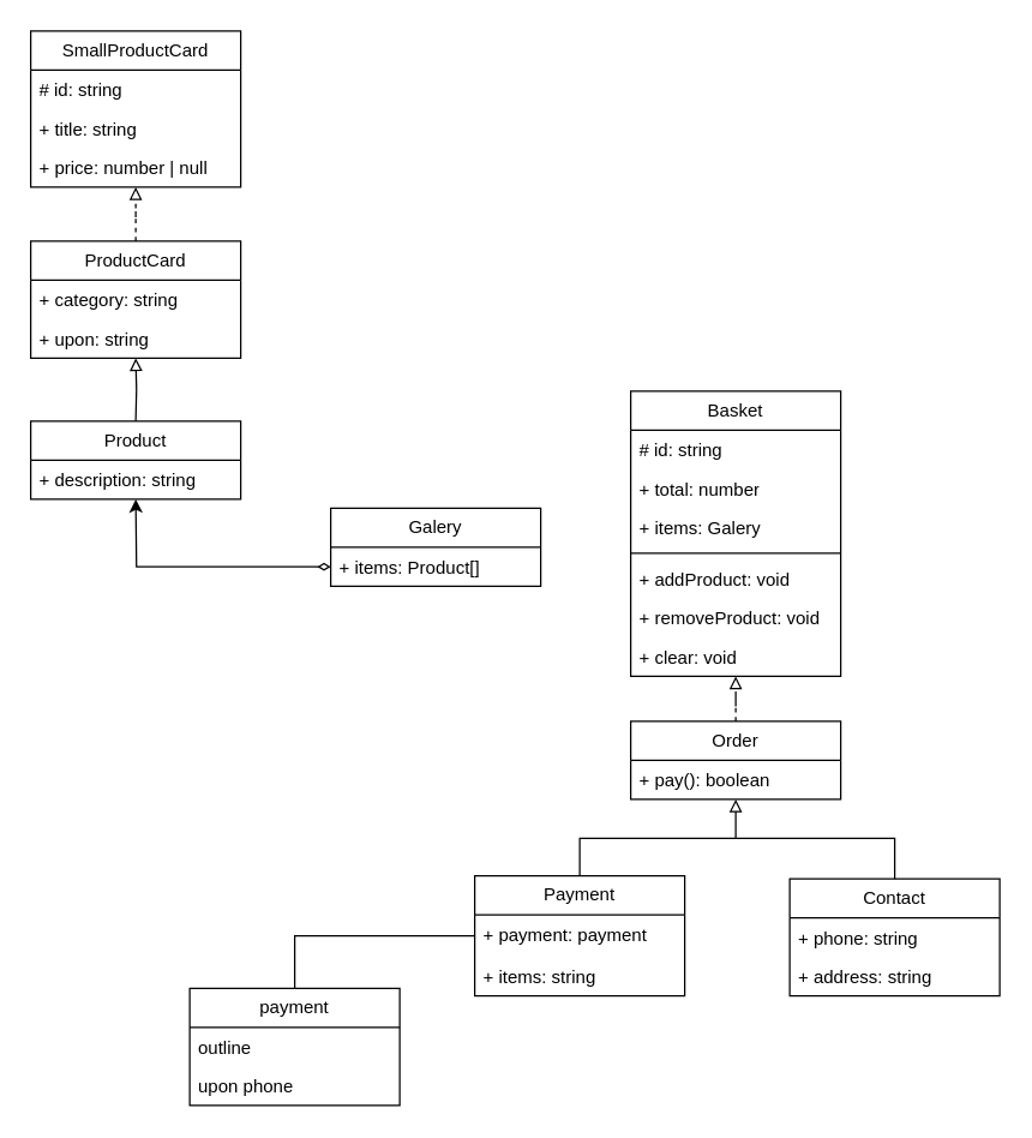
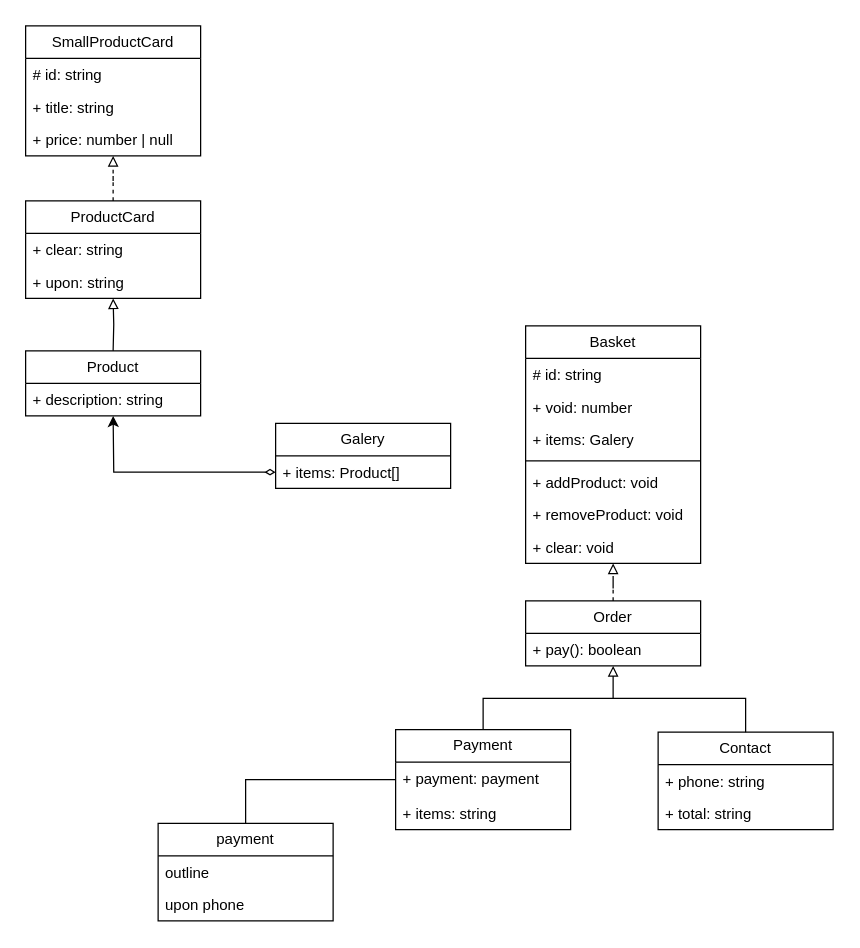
  <mxCell id="0" />
  <mxCell id="1" parent="0" />
  <mxCell id="2" style="edgeStyle=orthogonalEdgeStyle;rounded=0;orthogonalLoop=1;jettySize=auto;html=1;exitX=0.5;exitY=0;exitDx=0;exitDy=0;endArrow=block;endFill=0;" edge="1" parent="1" target="14"><mxGeometry relative="1" as="geometry"><mxPoint x="90" y="280" as="sourcePoint" /></mxGeometry></mxCell>
  <mxCell id="3" value="payment" style="swimlane;fontStyle=0;childLayout=stackLayout;horizontal=1;startSize=26;fillColor=none;horizontalStack=0;resizeParent=1;resizeParentMax=0;resizeLast=0;collapsible=1;marginBottom=0;whiteSpace=wrap;html=1;" vertex="1" parent="1"><mxGeometry x="126" y="658" width="140" height="78" as="geometry" /></mxCell>
  <mxCell id="4" value="outline" style="text;strokeColor=none;fillColor=none;align=left;verticalAlign=top;spacingLeft=4;spacingRight=4;overflow=hidden;rotatable=0;points=[[0,0.5],[1,0.5]];portConstraint=eastwest;whiteSpace=wrap;html=1;" vertex="1" parent="3"><mxGeometry y="26" width="140" height="26" as="geometry" /></mxCell>
  <mxCell id="5" value="upon phone" style="text;strokeColor=none;fillColor=none;align=left;verticalAlign=top;spacingLeft=4;spacingRight=4;overflow=hidden;rotatable=0;points=[[0,0.5],[1,0.5]];portConstraint=eastwest;whiteSpace=wrap;html=1;" vertex="1" parent="3"><mxGeometry y="52" width="140" height="26" as="geometry" /></mxCell>
  <mxCell id="6" value="" style="edgeStyle=orthogonalEdgeStyle;rounded=0;orthogonalLoop=1;jettySize=auto;html=1;entryX=0.5;entryY=0;entryDx=0;entryDy=0;endArrow=none;endFill=0;" edge="1" parent="1" source="37" target="3"><mxGeometry relative="1" as="geometry" /></mxCell>
  <mxCell id="7" value="Galery" style="swimlane;fontStyle=0;childLayout=stackLayout;horizontal=1;startSize=26;fillColor=none;horizontalStack=0;resizeParent=1;resizeParentMax=0;resizeLast=0;collapsible=1;marginBottom=0;whiteSpace=wrap;html=1;" vertex="1" parent="1"><mxGeometry x="220" y="338" width="140" height="52" as="geometry" /></mxCell>
  <mxCell id="8" value="+ items: Product[]" style="text;strokeColor=none;fillColor=none;align=left;verticalAlign=top;spacingLeft=4;spacingRight=4;overflow=hidden;rotatable=0;points=[[0,0.5],[1,0.5]];portConstraint=eastwest;whiteSpace=wrap;html=1;" vertex="1" parent="7"><mxGeometry y="26" width="140" height="26" as="geometry" /></mxCell>
  <mxCell id="9" value="SmallProductCard" style="swimlane;fontStyle=0;childLayout=stackLayout;horizontal=1;startSize=26;fillColor=none;horizontalStack=0;resizeParent=1;resizeParentMax=0;resizeLast=0;collapsible=1;marginBottom=0;whiteSpace=wrap;html=1;" vertex="1" parent="1"><mxGeometry x="20" y="20" width="140" height="104" as="geometry" /></mxCell>
  <mxCell id="10" value="# id: string" style="text;strokeColor=none;fillColor=none;align=left;verticalAlign=top;spacingLeft=4;spacingRight=4;overflow=hidden;rotatable=0;points=[[0,0.5],[1,0.5]];portConstraint=eastwest;whiteSpace=wrap;html=1;" vertex="1" parent="9"><mxGeometry y="26" width="140" height="26" as="geometry" /></mxCell>
  <mxCell id="11" value="+ title: string" style="text;strokeColor=none;fillColor=none;align=left;verticalAlign=top;spacingLeft=4;spacingRight=4;overflow=hidden;rotatable=0;points=[[0,0.5],[1,0.5]];portConstraint=eastwest;whiteSpace=wrap;html=1;" vertex="1" parent="9"><mxGeometry y="52" width="140" height="26" as="geometry" /></mxCell>
  <mxCell id="12" value="+ price: number | null" style="text;strokeColor=none;fillColor=none;align=left;verticalAlign=top;spacingLeft=4;spacingRight=4;overflow=hidden;rotatable=0;points=[[0,0.5],[1,0.5]];portConstraint=eastwest;whiteSpace=wrap;html=1;" vertex="1" parent="9"><mxGeometry y="78" width="140" height="26" as="geometry" /></mxCell>
  <mxCell id="13" style="edgeStyle=orthogonalEdgeStyle;rounded=0;orthogonalLoop=1;jettySize=auto;html=1;exitX=0.5;exitY=0;exitDx=0;exitDy=0;endArrow=block;endFill=0;dashed=1;" edge="1" parent="1" source="14" target="9"><mxGeometry relative="1" as="geometry" /></mxCell>
  <mxCell id="14" value="ProductCard" style="swimlane;fontStyle=0;childLayout=stackLayout;horizontal=1;startSize=26;fillColor=none;horizontalStack=0;resizeParent=1;resizeParentMax=0;resizeLast=0;collapsible=1;marginBottom=0;whiteSpace=wrap;html=1;" vertex="1" parent="1"><mxGeometry x="20" y="160" width="140" height="78" as="geometry" /></mxCell>
- <mxCell id="15" value="+ category: string" style="text;strokeColor=none;fillColor=none;align=left;verticalAlign=top;spacingLeft=4;spacingRight=4;overflow=hidden;rotatable=0;points=[[0,0.5],[1,0.5]];portConstraint=eastwest;whiteSpace=wrap;html=1;" vertex="1" parent="14"><mxGeometry y="26" width="140" height="26" as="geometry" /></mxCell>
+ <mxCell id="15" value="+ clear: string" style="text;strokeColor=none;fillColor=none;align=left;verticalAlign=top;spacingLeft=4;spacingRight=4;overflow=hidden;rotatable=0;points=[[0,0.5],[1,0.5]];portConstraint=eastwest;whiteSpace=wrap;html=1;" vertex="1" parent="14"><mxGeometry y="26" width="140" height="26" as="geometry" /></mxCell>
  <mxCell id="16" value="+ upon: string&amp;nbsp;" style="text;strokeColor=none;fillColor=none;align=left;verticalAlign=top;spacingLeft=4;spacingRight=4;overflow=hidden;rotatable=0;points=[[0,0.5],[1,0.5]];portConstraint=eastwest;whiteSpace=wrap;html=1;" vertex="1" parent="14"><mxGeometry y="52" width="140" height="26" as="geometry" /></mxCell>
  <mxCell id="17" style="edgeStyle=orthogonalEdgeStyle;rounded=0;orthogonalLoop=1;jettySize=auto;html=1;exitX=0;exitY=0.5;exitDx=0;exitDy=0;startArrow=diamondThin;startFill=0;" edge="1" parent="1" source="8"><mxGeometry relative="1" as="geometry"><mxPoint x="90" y="332" as="targetPoint" /></mxGeometry></mxCell>
  <mxCell id="18" value="Product" style="swimlane;fontStyle=0;childLayout=stackLayout;horizontal=1;startSize=26;fillColor=none;horizontalStack=0;resizeParent=1;resizeParentMax=0;resizeLast=0;collapsible=1;marginBottom=0;whiteSpace=wrap;html=1;" vertex="1" parent="1"><mxGeometry x="20" y="280" width="140" height="52" as="geometry" /></mxCell>
  <mxCell id="19" value="+ description: string" style="text;strokeColor=none;fillColor=none;align=left;verticalAlign=top;spacingLeft=4;spacingRight=4;overflow=hidden;rotatable=0;points=[[0,0.5],[1,0.5]];portConstraint=eastwest;whiteSpace=wrap;html=1;" vertex="1" parent="18"><mxGeometry y="26" width="140" height="26" as="geometry" /></mxCell>
  <mxCell id="20" value="Basket" style="swimlane;fontStyle=0;childLayout=stackLayout;horizontal=1;startSize=26;fillColor=none;horizontalStack=0;resizeParent=1;resizeParentMax=0;resizeLast=0;collapsible=1;marginBottom=0;whiteSpace=wrap;html=1;" vertex="1" parent="1"><mxGeometry x="420" y="260" width="140" height="190" as="geometry" /></mxCell>
  <mxCell id="21" value="# id: string" style="text;strokeColor=none;fillColor=none;align=left;verticalAlign=top;spacingLeft=4;spacingRight=4;overflow=hidden;rotatable=0;points=[[0,0.5],[1,0.5]];portConstraint=eastwest;whiteSpace=wrap;html=1;" vertex="1" parent="20"><mxGeometry y="26" width="140" height="26" as="geometry" /></mxCell>
- <mxCell id="22" value="+ total: number" style="text;strokeColor=none;fillColor=none;align=left;verticalAlign=top;spacingLeft=4;spacingRight=4;overflow=hidden;rotatable=0;points=[[0,0.5],[1,0.5]];portConstraint=eastwest;whiteSpace=wrap;html=1;" vertex="1" parent="20"><mxGeometry y="52" width="140" height="26" as="geometry" /></mxCell>
+ <mxCell id="22" value="+ void: number" style="text;strokeColor=none;fillColor=none;align=left;verticalAlign=top;spacingLeft=4;spacingRight=4;overflow=hidden;rotatable=0;points=[[0,0.5],[1,0.5]];portConstraint=eastwest;whiteSpace=wrap;html=1;" vertex="1" parent="20"><mxGeometry y="52" width="140" height="26" as="geometry" /></mxCell>
  <mxCell id="23" value="+ items: Galery" style="text;strokeColor=none;fillColor=none;align=left;verticalAlign=top;spacingLeft=4;spacingRight=4;overflow=hidden;rotatable=0;points=[[0,0.5],[1,0.5]];portConstraint=eastwest;whiteSpace=wrap;html=1;" vertex="1" parent="20"><mxGeometry y="78" width="140" height="26" as="geometry" /></mxCell>
  <mxCell id="24" value="" style="line;strokeWidth=1;fillColor=none;align=left;verticalAlign=middle;spacingTop=-1;spacingLeft=3;spacingRight=3;rotatable=0;labelPosition=right;points=[];portConstraint=eastwest;strokeColor=inherit;" vertex="1" parent="20"><mxGeometry y="104" width="140" height="8" as="geometry" /></mxCell>
  <mxCell id="25" value="+ addProduct: void" style="text;strokeColor=none;fillColor=none;align=left;verticalAlign=top;spacingLeft=4;spacingRight=4;overflow=hidden;rotatable=0;points=[[0,0.5],[1,0.5]];portConstraint=eastwest;whiteSpace=wrap;html=1;" vertex="1" parent="20"><mxGeometry y="112" width="140" height="26" as="geometry" /></mxCell>
  <mxCell id="26" value="+ removeProduct: void" style="text;strokeColor=none;fillColor=none;align=left;verticalAlign=top;spacingLeft=4;spacingRight=4;overflow=hidden;rotatable=0;points=[[0,0.5],[1,0.5]];portConstraint=eastwest;whiteSpace=wrap;html=1;" vertex="1" parent="20"><mxGeometry y="138" width="140" height="26" as="geometry" /></mxCell>
  <mxCell id="27" value="+ clear: void" style="text;strokeColor=none;fillColor=none;align=left;verticalAlign=top;spacingLeft=4;spacingRight=4;overflow=hidden;rotatable=0;points=[[0,0.5],[1,0.5]];portConstraint=eastwest;whiteSpace=wrap;html=1;" vertex="1" parent="20"><mxGeometry y="164" width="140" height="26" as="geometry" /></mxCell>
  <mxCell id="28" style="edgeStyle=orthogonalEdgeStyle;rounded=0;orthogonalLoop=1;jettySize=auto;html=1;exitX=0.5;exitY=0;exitDx=0;exitDy=0;endArrow=block;endFill=0;startArrow=none;startFill=0;dashed=1;" edge="1" parent="1" source="30" target="20"><mxGeometry relative="1" as="geometry" /></mxCell>
  <mxCell id="29" style="edgeStyle=orthogonalEdgeStyle;rounded=0;orthogonalLoop=1;jettySize=auto;html=1;endArrow=none;endFill=0;startArrow=block;startFill=0;" edge="1" parent="1" source="30"><mxGeometry relative="1" as="geometry"><mxPoint x="490" y="558" as="targetPoint" /></mxGeometry></mxCell>
  <mxCell id="30" value="Order" style="swimlane;fontStyle=0;childLayout=stackLayout;horizontal=1;startSize=26;fillColor=none;horizontalStack=0;resizeParent=1;resizeParentMax=0;resizeLast=0;collapsible=1;marginBottom=0;whiteSpace=wrap;html=1;" vertex="1" parent="1"><mxGeometry x="420" y="480" width="140" height="52" as="geometry" /></mxCell>
  <mxCell id="31" value="+ pay(): boolean" style="text;strokeColor=none;fillColor=none;align=left;verticalAlign=top;spacingLeft=4;spacingRight=4;overflow=hidden;rotatable=0;points=[[0,0.5],[1,0.5]];portConstraint=eastwest;whiteSpace=wrap;html=1;" vertex="1" parent="30"><mxGeometry y="26" width="140" height="26" as="geometry" /></mxCell>
  <mxCell id="32" value="Contact" style="swimlane;fontStyle=0;childLayout=stackLayout;horizontal=1;startSize=26;fillColor=none;horizontalStack=0;resizeParent=1;resizeParentMax=0;resizeLast=0;collapsible=1;marginBottom=0;whiteSpace=wrap;html=1;" vertex="1" parent="1"><mxGeometry x="526" y="585" width="140" height="78" as="geometry" /></mxCell>
  <mxCell id="33" value="+ phone: string" style="text;align=left;verticalAlign=top;spacingLeft=4;spacingRight=4;overflow=hidden;rotatable=0;points=[[0,0.5],[1,0.5]];portConstraint=eastwest;rounded=0;shadow=0;html=0;" parent="32" vertex="1"><mxGeometry y="26" width="140" height="26" as="geometry" /></mxCell>
- <mxCell id="34" value="+ address: string" style="text;align=left;verticalAlign=top;spacingLeft=4;spacingRight=4;overflow=hidden;rotatable=0;points=[[0,0.5],[1,0.5]];portConstraint=eastwest;rounded=0;shadow=0;html=0;" parent="32" vertex="1"><mxGeometry y="52" width="140" height="26" as="geometry" /></mxCell>
+ <mxCell id="34" value="+ total: string" style="text;align=left;verticalAlign=top;spacingLeft=4;spacingRight=4;overflow=hidden;rotatable=0;points=[[0,0.5],[1,0.5]];portConstraint=eastwest;rounded=0;shadow=0;html=0;" parent="32" vertex="1"><mxGeometry y="52" width="140" height="26" as="geometry" /></mxCell>
  <mxCell id="35" style="edgeStyle=orthogonalEdgeStyle;rounded=0;orthogonalLoop=1;jettySize=auto;html=1;entryX=0.5;entryY=0;entryDx=0;entryDy=0;endArrow=none;endFill=0;" edge="1" parent="1" source="36" target="32"><mxGeometry relative="1" as="geometry"><Array as="points"><mxPoint x="386" y="558" /><mxPoint x="596" y="558" /></Array></mxGeometry></mxCell>
  <mxCell id="36" value="Payment" style="swimlane;fontStyle=0;childLayout=stackLayout;horizontal=1;startSize=26;fillColor=none;horizontalStack=0;resizeParent=1;resizeParentMax=0;resizeLast=0;collapsible=1;marginBottom=0;whiteSpace=wrap;html=1;" vertex="1" parent="1"><mxGeometry x="316" y="583" width="140" height="80" as="geometry" /></mxCell>
  <mxCell id="37" value="+ payment: payment" style="text;align=left;verticalAlign=top;spacingLeft=4;spacingRight=4;overflow=hidden;rotatable=0;points=[[0,0.5],[1,0.5]];portConstraint=eastwest;" parent="36" vertex="1"><mxGeometry y="26" width="140" height="28" as="geometry" /></mxCell>
  <mxCell id="38" value="+ items: string" style="text;align=left;verticalAlign=top;spacingLeft=4;spacingRight=4;overflow=hidden;rotatable=0;points=[[0,0.5],[1,0.5]];portConstraint=eastwest;rounded=0;shadow=0;html=0;" parent="36" vertex="1"><mxGeometry y="54" width="140" height="26" as="geometry" /></mxCell>
